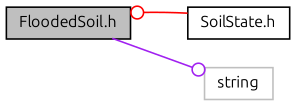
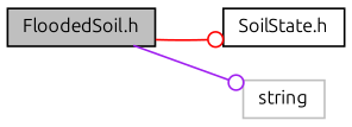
  digraph {
    fontname=Ubuntu
    rankdir=LR
    node [color=black fillcolor=white fontname=Ubuntu fontsize=10 shape=record style=filled]
    edge [arrowhead=odot fontname=Ubuntu fontsize=10 labelfontname=Helvetica labelfontsize=10 style=solid]
    n1 [fillcolor=grey75 fontcolor=black height=0.2 label="FloodedSoil.h" width=0.4]
    n2 [height=0.2 label="SoilState.h" width=0.4]
    n3 [color=grey75 height=0.2 label=string width=0.4]
-   n2 -> n1 [color=red]
+   n1 -> n2 [color=red]
    n1 -> n3 [color=purple]
  }
